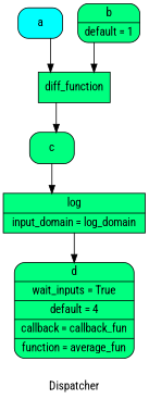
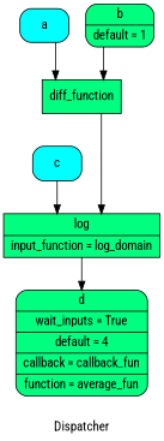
  digraph {
    fontname="Roboto Condensed"
    label=Dispatcher
    splines=ortho
    node [fillcolor=springgreen fontname="Roboto Condensed" shape=Mrecord style=filled]
    edge [fontname="Roboto Condensed"]
    n1 [label="{ diff_function  }" shape=record]
-   n2 [label="{ c  }"]
-   n3 [label="{ log | input_domain = log_domain }" shape=record]
+   n2 [fillcolor=cyan label="{ c  }"]
+   n3 [label="{ log | input_function = log_domain }" shape=record]
    n4 [fillcolor=cyan label="{ a  }"]
    n5 [label="{ d | wait_inputs = True | default = 4 | callback = callback_fun | function = average_fun }"]
    n6 [label="{ b | default = 1 }"]
-   n1 -> n2
+   n1 -> n3
    n2 -> n3
    n3 -> n5
    n4 -> n1
    n6 -> n1
  }
